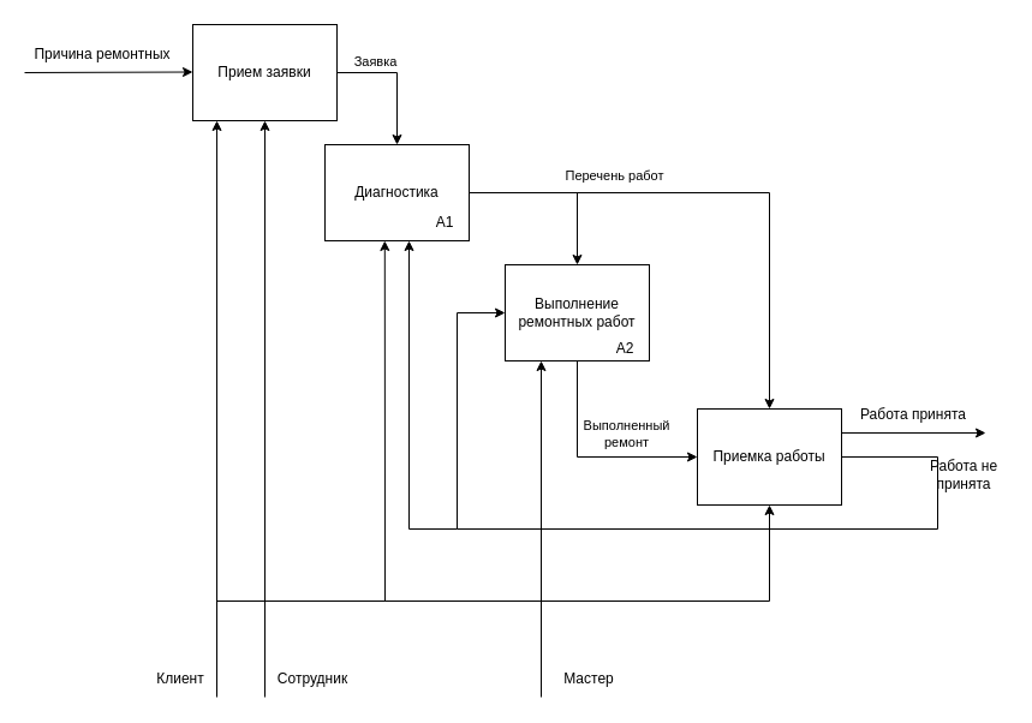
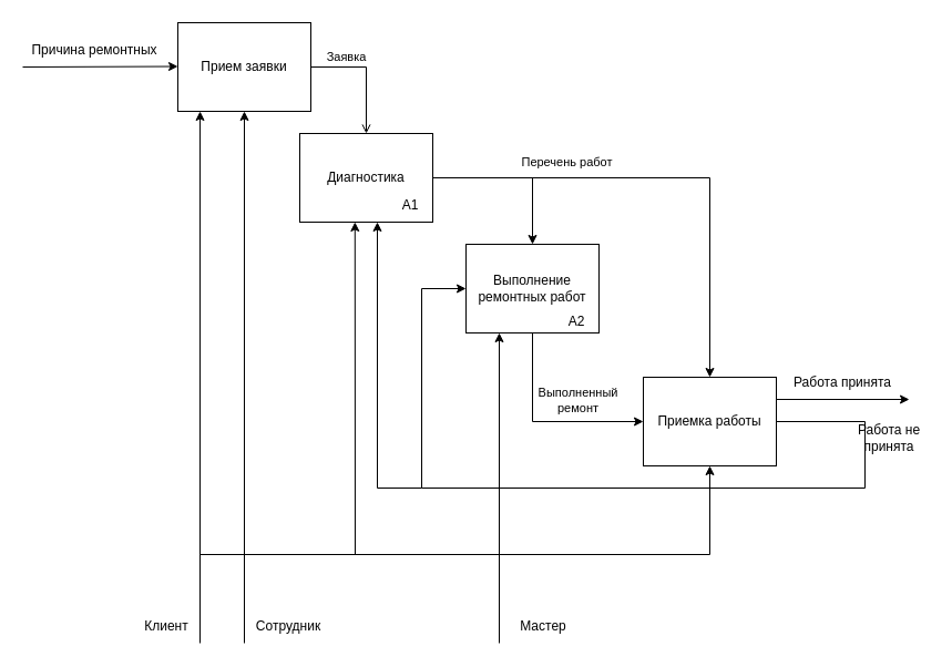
  <mxCell id="0" />
  <mxCell id="1" parent="0" />
- <mxCell id="2" style="edgeStyle=orthogonalEdgeStyle;rounded=0;orthogonalLoop=1;jettySize=auto;html=1;exitX=1;exitY=0.5;exitDx=0;exitDy=0;entryX=0.5;entryY=0;entryDx=0;entryDy=0;" parent="1" source="4" target="7" edge="1"><mxGeometry relative="1" as="geometry" /></mxCell>
+ <mxCell id="2" style="edgeStyle=orthogonalEdgeStyle;rounded=0;orthogonalLoop=1;jettySize=auto;html=1;exitX=1;exitY=0.5;exitDx=0;exitDy=0;entryX=0.5;entryY=0;entryDx=0;entryDy=0;endArrow=open;" parent="1" source="4" target="7" edge="1"><mxGeometry relative="1" as="geometry" /></mxCell>
  <mxCell id="3" value="Заявка" style="edgeLabel;html=1;align=center;verticalAlign=middle;resizable=0;points=[];" parent="2" vertex="1" connectable="0"><mxGeometry x="-0.429" y="-1" relative="1" as="geometry"><mxPoint y="-11" as="offset" /></mxGeometry></mxCell>
  <mxCell id="4" value="Прием заявки" style="rounded=0;whiteSpace=wrap;html=1;" parent="1" vertex="1"><mxGeometry x="160" y="20" width="120" height="80" as="geometry" /></mxCell>
  <mxCell id="5" style="edgeStyle=orthogonalEdgeStyle;rounded=0;orthogonalLoop=1;jettySize=auto;html=1;exitX=1;exitY=0.5;exitDx=0;exitDy=0;entryX=0.5;entryY=0;entryDx=0;entryDy=0;" parent="1" source="7" target="10" edge="1"><mxGeometry relative="1" as="geometry" /></mxCell>
  <mxCell id="6" value="Перечень работ" style="edgeLabel;html=1;align=center;verticalAlign=middle;resizable=0;points=[];" parent="5" vertex="1" connectable="0"><mxGeometry x="-0.64" y="2" relative="1" as="geometry"><mxPoint x="93" y="-13" as="offset" /></mxGeometry></mxCell>
  <mxCell id="7" value="Диагностика" style="rounded=0;whiteSpace=wrap;html=1;" parent="1" vertex="1"><mxGeometry x="270" y="120" width="120" height="80" as="geometry" /></mxCell>
  <mxCell id="8" style="edgeStyle=orthogonalEdgeStyle;rounded=0;orthogonalLoop=1;jettySize=auto;html=1;exitX=0.5;exitY=1;exitDx=0;exitDy=0;entryX=0;entryY=0.5;entryDx=0;entryDy=0;" parent="1" source="10" edge="1" target="11"><mxGeometry relative="1" as="geometry"><mxPoint x="510" y="440" as="targetPoint" /><mxPoint x="310" y="360" as="sourcePoint" /><Array as="points"><mxPoint x="480" y="380" /></Array></mxGeometry></mxCell>
  <mxCell id="9" value="Выполненный &lt;br&gt;ремонт" style="edgeLabel;html=1;align=center;verticalAlign=middle;resizable=0;points=[];" parent="8" vertex="1" connectable="0"><mxGeometry x="0.166" y="2" relative="1" as="geometry"><mxPoint x="15" y="-18" as="offset" /></mxGeometry></mxCell>
  <mxCell id="10" value="Выполнение ремонтных работ" style="rounded=0;whiteSpace=wrap;html=1;" parent="1" vertex="1"><mxGeometry x="420" y="220" width="120" height="80" as="geometry" /></mxCell>
  <mxCell id="11" value="Приемка работы" style="rounded=0;whiteSpace=wrap;html=1;" vertex="1" parent="1"><mxGeometry x="580" y="340" width="120" height="80" as="geometry" /></mxCell>
  <mxCell id="12" value="А1" style="text;html=1;strokeColor=none;fillColor=none;align=center;verticalAlign=middle;whiteSpace=wrap;rounded=0;" vertex="1" parent="1"><mxGeometry x="340" y="170" width="60" height="30" as="geometry" /></mxCell>
  <mxCell id="13" value="А2" style="text;html=1;strokeColor=none;fillColor=none;align=center;verticalAlign=middle;whiteSpace=wrap;rounded=0;" vertex="1" parent="1"><mxGeometry x="500" y="280" width="40" height="20" as="geometry" /></mxCell>
  <mxCell id="14" value="" style="endArrow=classic;html=1;rounded=0;exitX=0;exitY=1;exitDx=0;exitDy=0;exitPerimeter=0;" edge="1" parent="1" source="15"><mxGeometry width="50" height="50" relative="1" as="geometry"><mxPoint x="-50" y="59.5" as="sourcePoint" /><mxPoint x="160" y="59.5" as="targetPoint" /></mxGeometry></mxCell>
  <mxCell id="15" value="Причина ремонтных" style="text;html=1;strokeColor=none;fillColor=none;align=center;verticalAlign=middle;whiteSpace=wrap;rounded=0;" vertex="1" parent="1"><mxGeometry y="30" width="130" height="30" as="geometry" x="20" /></mxCell>
  <mxCell id="16" value="" style="endArrow=classic;html=1;rounded=0;exitX=1;exitY=0.5;exitDx=0;exitDy=0;entryX=0.5;entryY=0;entryDx=0;entryDy=0;" edge="1" parent="1" source="7" target="11"><mxGeometry width="50" height="50" relative="1" as="geometry"><mxPoint x="530" y="160" as="sourcePoint" /><mxPoint x="640" y="160" as="targetPoint" /><Array as="points"><mxPoint x="640" y="160" /></Array></mxGeometry></mxCell>
  <mxCell id="17" value="" style="endArrow=classic;html=1;rounded=0;exitX=1;exitY=0.5;exitDx=0;exitDy=0;" edge="1" parent="1"><mxGeometry width="50" height="50" relative="1" as="geometry"><mxPoint x="700" y="360" as="sourcePoint" /><mxPoint x="820" y="360" as="targetPoint" /><Array as="points"><mxPoint x="820" y="360" /></Array></mxGeometry></mxCell>
  <mxCell id="18" value="Работа принята" style="text;html=1;strokeColor=none;fillColor=none;align=center;verticalAlign=middle;whiteSpace=wrap;rounded=0;" vertex="1" parent="1"><mxGeometry x="710" y="330" width="100" height="30" as="geometry" /></mxCell>
  <mxCell id="19" value="" style="endArrow=classic;html=1;rounded=0;exitX=1;exitY=0.75;exitDx=0;exitDy=0;entryX=0;entryY=0.5;entryDx=0;entryDy=0;" edge="1" parent="1" target="10"><mxGeometry width="50" height="50" relative="1" as="geometry"><mxPoint x="700" y="380" as="sourcePoint" /><mxPoint x="420" y="260" as="targetPoint" /><Array as="points"><mxPoint x="780" y="380" /><mxPoint x="780" y="440" /><mxPoint x="380" y="440" /><mxPoint x="380" y="260" /></Array></mxGeometry></mxCell>
  <mxCell id="20" value="Работа не принята" style="text;html=1;strokeColor=none;fillColor=none;align=center;verticalAlign=middle;whiteSpace=wrap;rounded=0;" vertex="1" parent="1"><mxGeometry x="767" y="380" width="70" height="30" as="geometry" /></mxCell>
  <mxCell id="21" value="" style="endArrow=classic;html=1;rounded=0;entryX=0.167;entryY=1;entryDx=0;entryDy=0;entryPerimeter=0;" edge="1" parent="1" target="4"><mxGeometry width="50" height="50" relative="1" as="geometry"><mxPoint x="180" y="580" as="sourcePoint" /><mxPoint x="180" y="290" as="targetPoint" /></mxGeometry></mxCell>
  <mxCell id="22" value="Клиент" style="text;html=1;strokeColor=none;fillColor=none;align=center;verticalAlign=middle;whiteSpace=wrap;rounded=0;" vertex="1" parent="1"><mxGeometry x="120" y="550" width="60" height="30" as="geometry" /></mxCell>
  <mxCell id="23" value="" style="endArrow=classic;html=1;rounded=0;entryX=0.25;entryY=1;entryDx=0;entryDy=0;" edge="1" parent="1" target="10"><mxGeometry width="50" height="50" relative="1" as="geometry"><mxPoint x="450" y="580" as="sourcePoint" /><mxPoint x="480" y="360" as="targetPoint" /></mxGeometry></mxCell>
  <mxCell id="24" value="Мастер" style="text;html=1;strokeColor=none;fillColor=none;align=center;verticalAlign=middle;whiteSpace=wrap;rounded=0;" vertex="1" parent="1"><mxGeometry x="460" y="550" width="60" height="30" as="geometry" /></mxCell>
  <mxCell id="25" value="" style="endArrow=classic;html=1;rounded=0;entryX=0.415;entryY=1.055;entryDx=0;entryDy=0;entryPerimeter=0;" edge="1" parent="1"><mxGeometry width="50" height="50" relative="1" as="geometry"><mxPoint x="320" y="500" as="sourcePoint" /><mxPoint x="319.8" y="200" as="targetPoint" /></mxGeometry></mxCell>
  <mxCell id="26" value="" style="endArrow=classic;html=1;rounded=0;entryX=0.5;entryY=1;entryDx=0;entryDy=0;" edge="1" parent="1" target="4"><mxGeometry width="50" height="50" relative="1" as="geometry"><mxPoint x="220" y="580" as="sourcePoint" /><mxPoint x="240" y="200" as="targetPoint" /></mxGeometry></mxCell>
  <mxCell id="27" value="Сотрудник" style="text;html=1;strokeColor=none;fillColor=none;align=center;verticalAlign=middle;whiteSpace=wrap;rounded=0;" vertex="1" parent="1"><mxGeometry x="230" y="550" width="60" height="30" as="geometry" /></mxCell>
  <mxCell id="28" value="" style="endArrow=classic;html=1;rounded=0;entryX=0.5;entryY=1;entryDx=0;entryDy=0;" edge="1" parent="1" target="11"><mxGeometry width="50" height="50" relative="1" as="geometry"><mxPoint x="180" y="500" as="sourcePoint" /><mxPoint x="680" y="480" as="targetPoint" /><Array as="points"><mxPoint x="640" y="500" /></Array></mxGeometry></mxCell>
  <mxCell id="29" value="" style="endArrow=classic;html=1;rounded=0;entryX=0;entryY=1;entryDx=0;entryDy=0;" edge="1" parent="1" target="12"><mxGeometry width="50" height="50" relative="1" as="geometry"><mxPoint x="380" y="440" as="sourcePoint" /><mxPoint x="460" y="330" as="targetPoint" /><Array as="points"><mxPoint x="340" y="440" /></Array></mxGeometry></mxCell>
